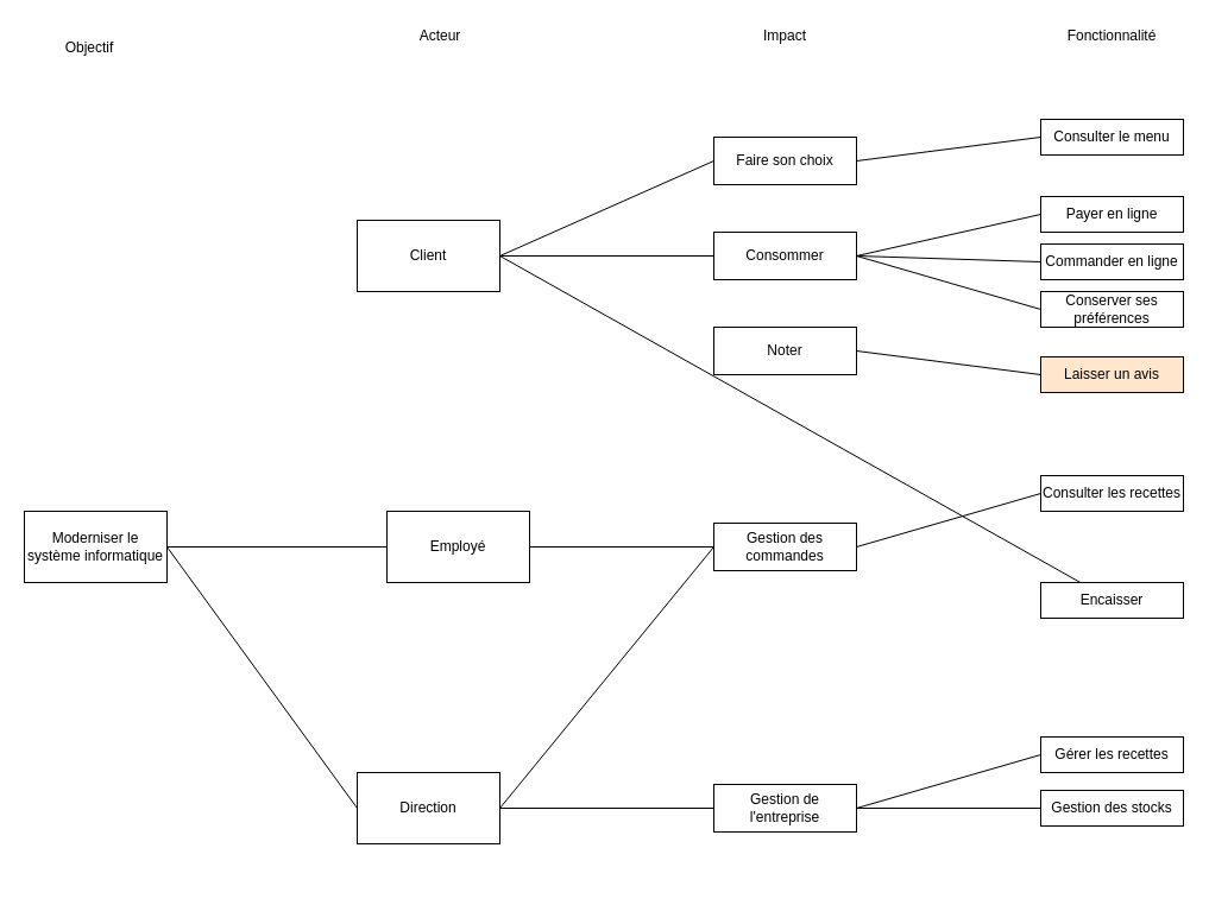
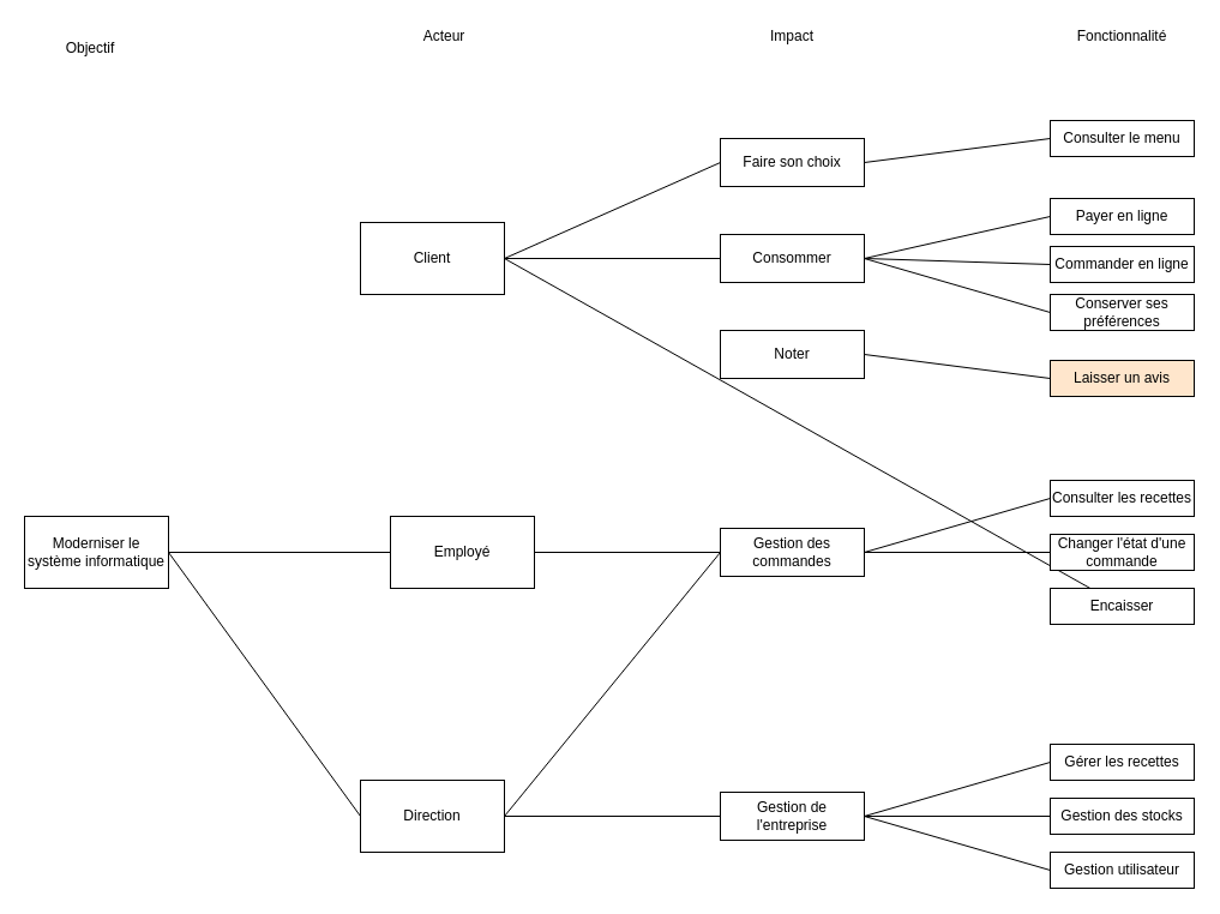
  <mxCell id="0" />
  <mxCell id="1" parent="0" />
  <mxCell id="2" value="Moderniser le système informatique" style="rounded=0;whiteSpace=wrap;html=1;" parent="1" vertex="1"><mxGeometry x="20" y="430" width="120" height="60" as="geometry" /></mxCell>
  <mxCell id="3" value="Objectif" style="text;html=1;strokeColor=none;fillColor=none;align=center;verticalAlign=middle;whiteSpace=wrap;rounded=0;" parent="1" vertex="1"><mxGeometry x="45" y="30" width="60" height="20" as="geometry" /></mxCell>
  <mxCell id="4" value="Acteur" style="text;html=1;strokeColor=none;fillColor=none;align=center;verticalAlign=middle;whiteSpace=wrap;rounded=0;" parent="1" vertex="1"><mxGeometry x="340" y="20" width="60" height="20" as="geometry" /></mxCell>
  <mxCell id="5" value="Impact" style="text;html=1;strokeColor=none;fillColor=none;align=center;verticalAlign=middle;whiteSpace=wrap;rounded=0;" parent="1" vertex="1"><mxGeometry x="630" y="20" width="60" height="20" as="geometry" /></mxCell>
  <mxCell id="6" value="Fonctionnalité" style="text;html=1;strokeColor=none;fillColor=none;align=center;verticalAlign=middle;whiteSpace=wrap;rounded=0;" parent="1" vertex="1"><mxGeometry x="900" y="20" width="70" height="20" as="geometry" /></mxCell>
  <mxCell id="7" style="rounded=0;orthogonalLoop=1;jettySize=auto;html=1;exitX=1;exitY=0.5;exitDx=0;exitDy=0;entryX=0;entryY=0.5;entryDx=0;entryDy=0;endArrow=none;endFill=0;" edge="1" parent="1" source="10" target="23"><mxGeometry relative="1" as="geometry" /></mxCell>
  <mxCell id="8" style="edgeStyle=none;rounded=0;orthogonalLoop=1;jettySize=auto;html=1;exitX=1;exitY=0.5;exitDx=0;exitDy=0;entryX=0;entryY=0.5;entryDx=0;entryDy=0;endArrow=none;endFill=0;" edge="1" parent="1" source="10" target="21"><mxGeometry relative="1" as="geometry" /></mxCell>
  <mxCell id="9" style="edgeStyle=none;rounded=0;orthogonalLoop=1;jettySize=auto;html=1;exitX=1;exitY=0.5;exitDx=0;exitDy=0;endArrow=none;endFill=0;" edge="1" parent="1" source="10" target="35"><mxGeometry relative="1" as="geometry" /></mxCell>
  <mxCell id="10" value="Client" style="rounded=0;whiteSpace=wrap;html=1;" parent="1" vertex="1"><mxGeometry x="300" y="185" width="120" height="60" as="geometry" /></mxCell>
  <mxCell id="11" style="edgeStyle=none;rounded=0;orthogonalLoop=1;jettySize=auto;html=1;exitX=1;exitY=0.5;exitDx=0;exitDy=0;entryX=0;entryY=0.5;entryDx=0;entryDy=0;endArrow=none;endFill=0;" edge="1" parent="1" source="12" target="26"><mxGeometry relative="1" as="geometry" /></mxCell>
  <mxCell id="12" value="Employé" style="rounded=0;whiteSpace=wrap;html=1;" parent="1" vertex="1"><mxGeometry x="325" y="430" width="120" height="60" as="geometry" /></mxCell>
  <mxCell id="13" style="edgeStyle=none;rounded=0;orthogonalLoop=1;jettySize=auto;html=1;exitX=1;exitY=0.5;exitDx=0;exitDy=0;entryX=0;entryY=0.5;entryDx=0;entryDy=0;endArrow=none;endFill=0;" edge="1" parent="1" source="15" target="30"><mxGeometry relative="1" as="geometry" /></mxCell>
  <mxCell id="14" style="edgeStyle=none;rounded=0;orthogonalLoop=1;jettySize=auto;html=1;exitX=1;exitY=0.5;exitDx=0;exitDy=0;entryX=0;entryY=0.5;entryDx=0;entryDy=0;endArrow=none;endFill=0;" edge="1" parent="1" source="15" target="26"><mxGeometry relative="1" as="geometry" /></mxCell>
  <mxCell id="15" value="Direction" style="rounded=0;whiteSpace=wrap;html=1;" parent="1" vertex="1"><mxGeometry x="300" y="650" width="120" height="60" as="geometry" /></mxCell>
  <mxCell id="16" style="edgeStyle=none;rounded=0;orthogonalLoop=1;jettySize=auto;html=1;exitX=1;exitY=0.5;exitDx=0;exitDy=0;entryX=0;entryY=0.5;entryDx=0;entryDy=0;endArrow=none;endFill=0;" edge="1" parent="1" source="17" target="37"><mxGeometry relative="1" as="geometry" /></mxCell>
  <mxCell id="17" value="Noter" style="rounded=0;whiteSpace=wrap;html=1;" parent="1" vertex="1"><mxGeometry x="600" y="275" width="120" height="40" as="geometry" /></mxCell>
  <mxCell id="18" style="edgeStyle=none;rounded=0;orthogonalLoop=1;jettySize=auto;html=1;exitX=1;exitY=0.5;exitDx=0;exitDy=0;entryX=0;entryY=0.5;entryDx=0;entryDy=0;endArrow=none;endFill=0;" edge="1" parent="1" source="21" target="41"><mxGeometry relative="1" as="geometry" /></mxCell>
  <mxCell id="19" style="edgeStyle=none;rounded=0;orthogonalLoop=1;jettySize=auto;html=1;exitX=1;exitY=0.5;exitDx=0;exitDy=0;entryX=0;entryY=0.5;entryDx=0;entryDy=0;endArrow=none;endFill=0;" edge="1" parent="1" source="21" target="38"><mxGeometry relative="1" as="geometry" /></mxCell>
  <mxCell id="20" style="edgeStyle=none;rounded=0;orthogonalLoop=1;jettySize=auto;html=1;exitX=1;exitY=0.5;exitDx=0;exitDy=0;entryX=0;entryY=0.5;entryDx=0;entryDy=0;endArrow=none;endFill=0;" edge="1" parent="1" source="21" target="39"><mxGeometry relative="1" as="geometry" /></mxCell>
  <mxCell id="21" value="Consommer" style="rounded=0;whiteSpace=wrap;html=1;" parent="1" vertex="1"><mxGeometry x="600" y="195" width="120" height="40" as="geometry" /></mxCell>
  <mxCell id="22" style="edgeStyle=none;rounded=0;orthogonalLoop=1;jettySize=auto;html=1;exitX=1;exitY=0.5;exitDx=0;exitDy=0;entryX=0;entryY=0.5;entryDx=0;entryDy=0;endArrow=none;endFill=0;" edge="1" parent="1" source="23" target="40"><mxGeometry relative="1" as="geometry" /></mxCell>
  <mxCell id="23" value="Faire son choix" style="rounded=0;whiteSpace=wrap;html=1;" parent="1" vertex="1"><mxGeometry x="600" y="115" width="120" height="40" as="geometry" /></mxCell>
  <mxCell id="24" style="edgeStyle=none;rounded=0;orthogonalLoop=1;jettySize=auto;html=1;exitX=1;exitY=0.5;exitDx=0;exitDy=0;entryX=0;entryY=0.5;entryDx=0;entryDy=0;endArrow=none;endFill=0;" edge="1" parent="1" source="26" target="36"><mxGeometry relative="1" as="geometry" /></mxCell>
+ <mxCell id="25" style="edgeStyle=none;rounded=0;orthogonalLoop=1;jettySize=auto;html=1;exitX=1;exitY=0.5;exitDx=0;exitDy=0;entryX=0;entryY=0.5;entryDx=0;entryDy=0;endArrow=none;endFill=0;" edge="1" parent="1" source="26" target="34"><mxGeometry relative="1" as="geometry" /></mxCell>
  <mxCell id="26" value="Gestion des commandes" style="rounded=0;whiteSpace=wrap;html=1;" parent="1" vertex="1"><mxGeometry x="600" y="440" width="120" height="40" as="geometry" /></mxCell>
  <mxCell id="27" style="edgeStyle=none;rounded=0;orthogonalLoop=1;jettySize=auto;html=1;exitX=1;exitY=0.5;exitDx=0;exitDy=0;entryX=0;entryY=0.5;entryDx=0;entryDy=0;endArrow=none;endFill=0;" edge="1" parent="1" source="30" target="31"><mxGeometry relative="1" as="geometry" /></mxCell>
  <mxCell id="28" style="edgeStyle=none;rounded=0;orthogonalLoop=1;jettySize=auto;html=1;exitX=1;exitY=0.5;exitDx=0;exitDy=0;entryX=0;entryY=0.5;entryDx=0;entryDy=0;endArrow=none;endFill=0;" edge="1" parent="1" source="30" target="32"><mxGeometry relative="1" as="geometry" /></mxCell>
+ <mxCell id="29" style="edgeStyle=none;rounded=0;orthogonalLoop=1;jettySize=auto;html=1;exitX=1;exitY=0.5;exitDx=0;exitDy=0;entryX=0;entryY=0.5;entryDx=0;entryDy=0;endArrow=none;endFill=0;" edge="1" parent="1" source="30" target="33"><mxGeometry relative="1" as="geometry" /></mxCell>
  <mxCell id="30" value="Gestion de l'entreprise" style="rounded=0;whiteSpace=wrap;html=1;" parent="1" vertex="1"><mxGeometry x="600" y="660" width="120" height="40" as="geometry" /></mxCell>
  <mxCell id="31" value="Gérer les recettes" style="rounded=0;whiteSpace=wrap;html=1;" parent="1" vertex="1"><mxGeometry x="875" y="620" width="120" height="30" as="geometry" /></mxCell>
  <mxCell id="32" value="Gestion des stocks" style="rounded=0;whiteSpace=wrap;html=1;" parent="1" vertex="1"><mxGeometry x="875" y="665" width="120" height="30" as="geometry" /></mxCell>
+ <mxCell id="33" value="Gestion utilisateur" style="rounded=0;whiteSpace=wrap;html=1;" parent="1" vertex="1"><mxGeometry x="875" y="710" width="120" height="30" as="geometry" /></mxCell>
+ <mxCell id="34" value="Changer l'état d'une commande" style="rounded=0;whiteSpace=wrap;html=1;" parent="1" vertex="1"><mxGeometry x="875" y="445" width="120" height="30" as="geometry" /></mxCell>
  <mxCell id="35" value="Encaisser" style="rounded=0;whiteSpace=wrap;html=1;" parent="1" vertex="1"><mxGeometry x="875" y="490" width="120" height="30" as="geometry" /></mxCell>
  <mxCell id="36" value="Consulter les recettes" style="rounded=0;whiteSpace=wrap;html=1;" parent="1" vertex="1"><mxGeometry x="875" y="400" width="120" height="30" as="geometry" /></mxCell>
  <mxCell id="37" value="Laisser un avis" style="rounded=0;whiteSpace=wrap;html=1;fillColor=#ffe6cc;" parent="1" vertex="1"><mxGeometry x="875" y="300" width="120" height="30" as="geometry" /></mxCell>
  <mxCell id="38" value="Commander en ligne" style="rounded=0;whiteSpace=wrap;html=1;" parent="1" vertex="1"><mxGeometry x="875" y="205" width="120" height="30" as="geometry" /></mxCell>
  <mxCell id="39" value="Conserver ses préférences" style="rounded=0;whiteSpace=wrap;html=1;" parent="1" vertex="1"><mxGeometry x="875" y="245" width="120" height="30" as="geometry" /></mxCell>
  <mxCell id="40" value="Consulter le menu" style="rounded=0;whiteSpace=wrap;html=1;" parent="1" vertex="1"><mxGeometry x="875" y="100" width="120" height="30" as="geometry" /></mxCell>
  <mxCell id="41" value="Payer en ligne" style="rounded=0;whiteSpace=wrap;html=1;" parent="1" vertex="1"><mxGeometry x="875" y="165" width="120" height="30" as="geometry" /></mxCell>
  <mxCell id="42" value="" style="endArrow=none;html=1;exitX=1;exitY=0.5;exitDx=0;exitDy=0;entryX=0;entryY=0.5;entryDx=0;entryDy=0;" edge="1" parent="1" source="2" target="12"><mxGeometry width="50" height="50" relative="1" as="geometry"><mxPoint x="510" y="420" as="sourcePoint" /><mxPoint x="560" y="370" as="targetPoint" /></mxGeometry></mxCell>
  <mxCell id="43" value="" style="endArrow=none;html=1;exitX=1;exitY=0.5;exitDx=0;exitDy=0;entryX=0;entryY=0.5;entryDx=0;entryDy=0;" edge="1" parent="1" source="2" target="15"><mxGeometry width="50" height="50" relative="1" as="geometry"><mxPoint x="510" y="420" as="sourcePoint" /><mxPoint x="560" y="370" as="targetPoint" /></mxGeometry></mxCell>
